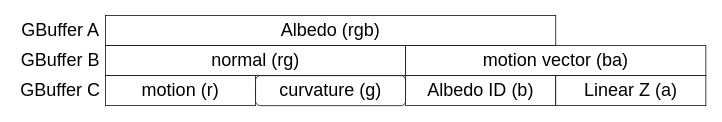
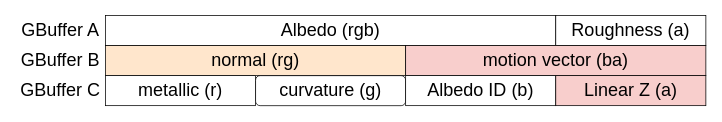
  <mxCell id="0" />
  <mxCell id="1" parent="0" />
  <mxCell id="2" value="&lt;font style=&quot;font-size: 24px;&quot;&gt;Albedo (rgb)&lt;/font&gt;" style="rounded=0;whiteSpace=wrap;html=1;" vertex="1" parent="1"><mxGeometry x="140" y="20" width="600" height="40" as="geometry" /></mxCell>
- <mxCell id="4" value="&lt;font style=&quot;font-size: 24px;&quot;&gt;normal (rg)&lt;/font&gt;" style="rounded=0;whiteSpace=wrap;html=1;" vertex="1" parent="1"><mxGeometry x="140" y="60" width="400" height="40" as="geometry" /></mxCell>
- <mxCell id="5" value="&lt;font style=&quot;font-size: 24px;&quot;&gt;motion vector (ba)&lt;/font&gt;" style="rounded=0;whiteSpace=wrap;html=1;" vertex="1" parent="1"><mxGeometry x="540" y="60" width="400" height="40" as="geometry" /></mxCell>
- <mxCell id="6" value="&lt;font style=&quot;font-size: 24px;&quot;&gt;motion (r)&lt;/font&gt;" style="rounded=0;whiteSpace=wrap;html=1;" vertex="1" parent="1"><mxGeometry x="140" y="100" width="200" height="40" as="geometry" /></mxCell>
+ <mxCell id="3" value="&lt;font style=&quot;font-size: 24px;&quot;&gt;Roughness (a)&lt;/font&gt;" style="rounded=0;whiteSpace=wrap;html=1;" vertex="1" parent="1"><mxGeometry x="740" y="20" width="200" height="40" as="geometry" /></mxCell>
+ <mxCell id="4" value="&lt;font style=&quot;font-size: 24px;&quot;&gt;normal (rg)&lt;/font&gt;" style="rounded=0;whiteSpace=wrap;html=1;fillColor=#ffe6cc;" vertex="1" parent="1"><mxGeometry x="140" y="60" width="400" height="40" as="geometry" /></mxCell>
+ <mxCell id="5" value="&lt;font style=&quot;font-size: 24px;&quot;&gt;motion vector (ba)&lt;/font&gt;" style="rounded=0;whiteSpace=wrap;html=1;fillColor=#f8cecc;" vertex="1" parent="1"><mxGeometry x="540" y="60" width="400" height="40" as="geometry" /></mxCell>
+ <mxCell id="6" value="&lt;font style=&quot;font-size: 24px;&quot;&gt;metallic (r)&lt;/font&gt;" style="rounded=0;whiteSpace=wrap;html=1;" vertex="1" parent="1"><mxGeometry x="140" y="100" width="200" height="40" as="geometry" /></mxCell>
  <mxCell id="7" value="&lt;font style=&quot;font-size: 24px;&quot;&gt;curvature (g)&lt;/font&gt;" style="whiteSpace=wrap;html=1;rounded=1;" vertex="1" parent="1"><mxGeometry x="340" y="100" width="200" height="40" as="geometry" /></mxCell>
  <mxCell id="8" value="&lt;font style=&quot;font-size: 24px;&quot;&gt;Albedo ID (b)&lt;/font&gt;" style="rounded=0;whiteSpace=wrap;html=1;" vertex="1" parent="1"><mxGeometry x="540" y="100" width="200" height="40" as="geometry" /></mxCell>
- <mxCell id="9" value="&lt;font style=&quot;font-size: 24px;&quot;&gt;Linear Z (a)&lt;/font&gt;" style="rounded=0;whiteSpace=wrap;html=1;" vertex="1" parent="1"><mxGeometry x="740" y="100" width="200" height="40" as="geometry" /></mxCell>
+ <mxCell id="9" value="&lt;font style=&quot;font-size: 24px;&quot;&gt;Linear Z (a)&lt;/font&gt;" style="rounded=0;whiteSpace=wrap;html=1;fillColor=#f8cecc;" vertex="1" parent="1"><mxGeometry x="740" y="100" width="200" height="40" as="geometry" /></mxCell>
  <mxCell id="10" value="GBuffer A" style="text;html=1;strokeColor=none;fillColor=none;align=center;verticalAlign=middle;whiteSpace=wrap;rounded=0;fontSize=24;" vertex="1" parent="1"><mxGeometry x="20" y="20" width="120" height="40" as="geometry" /></mxCell>
  <mxCell id="11" value="GBuffer B" style="text;html=1;strokeColor=none;fillColor=none;align=center;verticalAlign=middle;whiteSpace=wrap;rounded=0;fontSize=24;" vertex="1" parent="1"><mxGeometry x="20" y="60" width="120" height="40" as="geometry" /></mxCell>
  <mxCell id="12" value="GBuffer C" style="text;html=1;strokeColor=none;fillColor=none;align=center;verticalAlign=middle;whiteSpace=wrap;rounded=0;fontSize=24;" vertex="1" parent="1"><mxGeometry x="20" y="100" width="120" height="40" as="geometry" /></mxCell>
